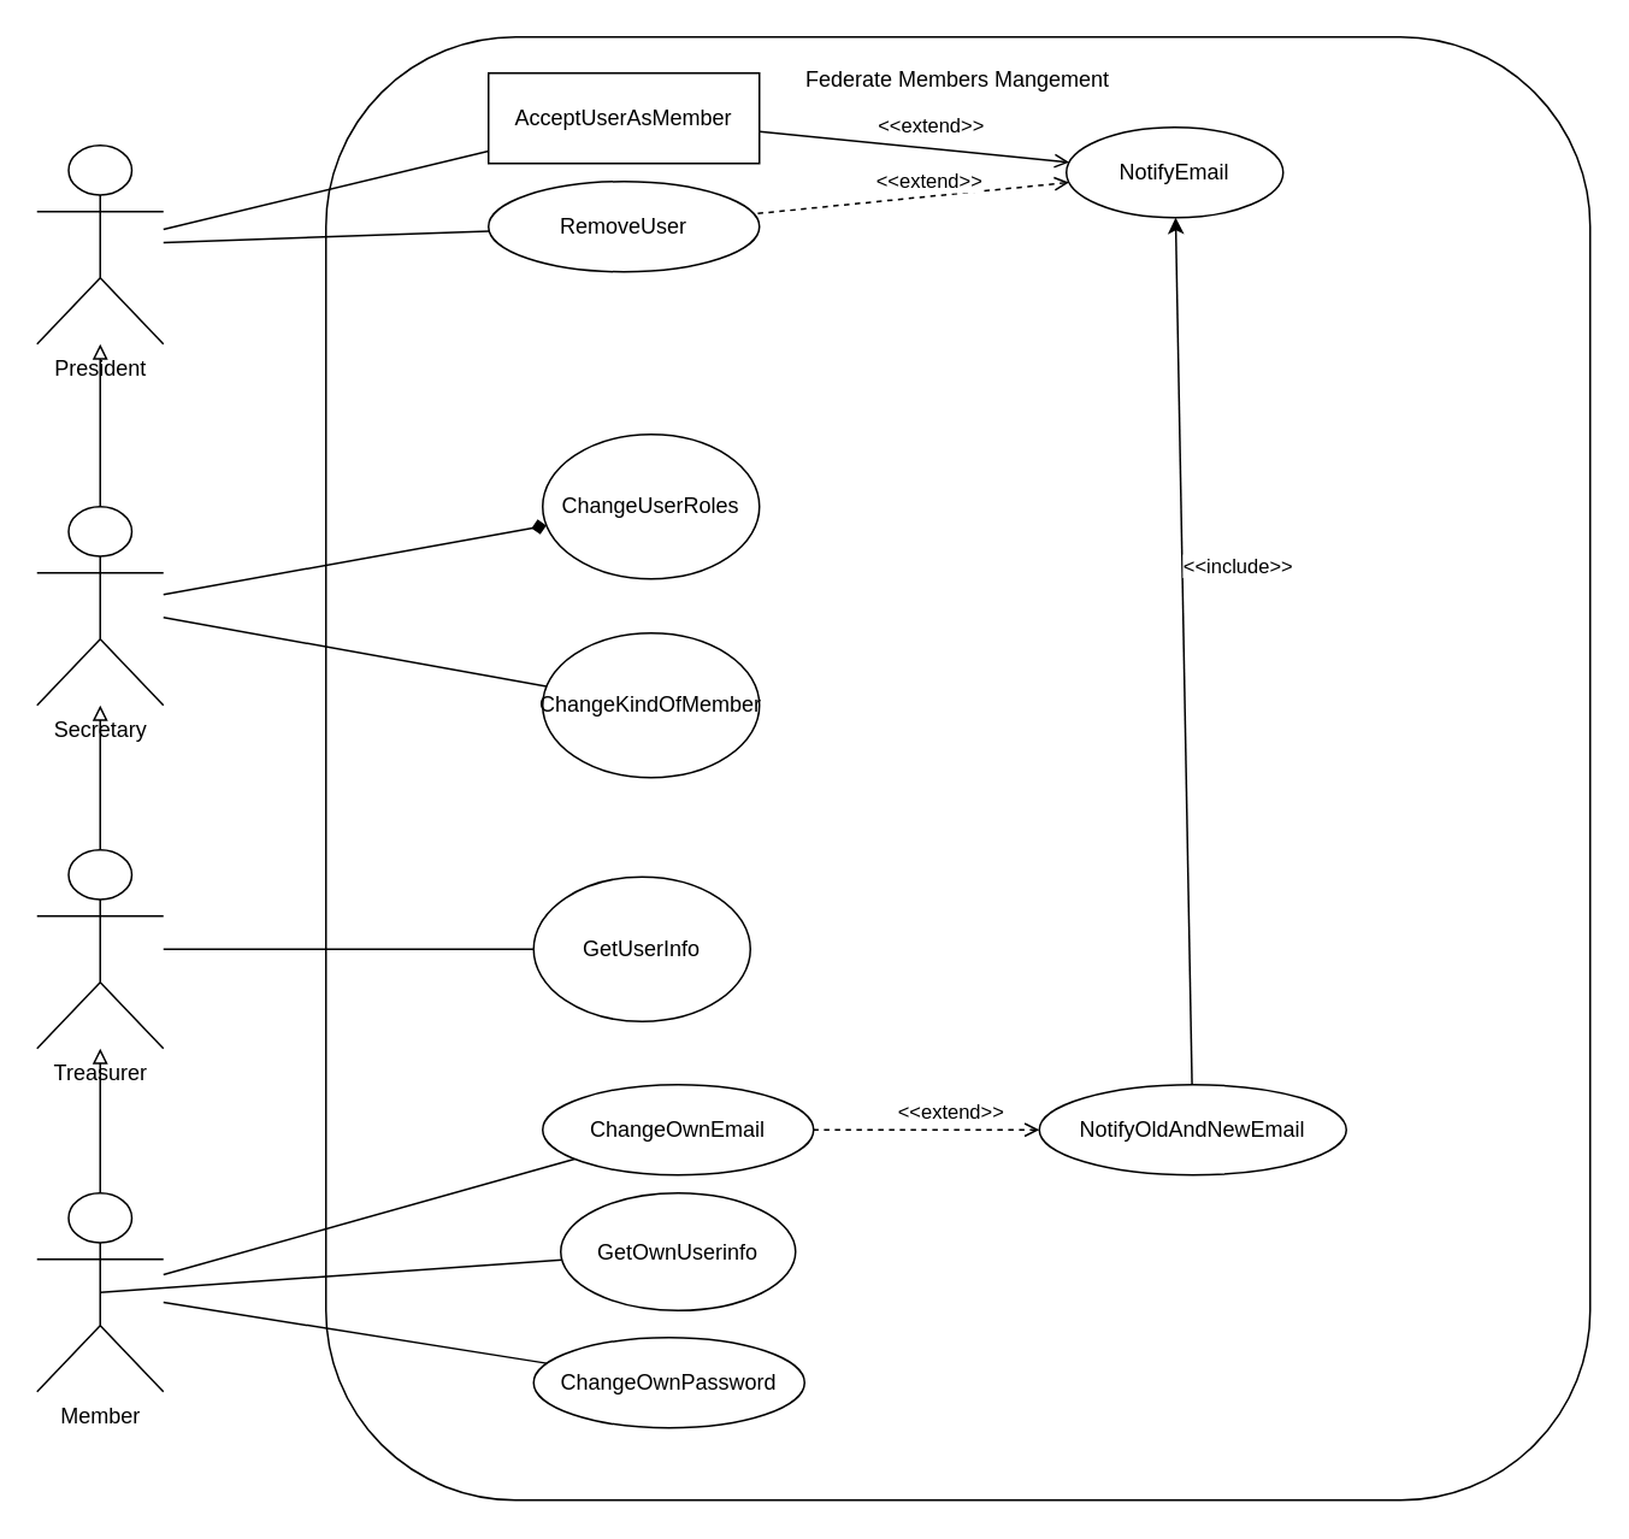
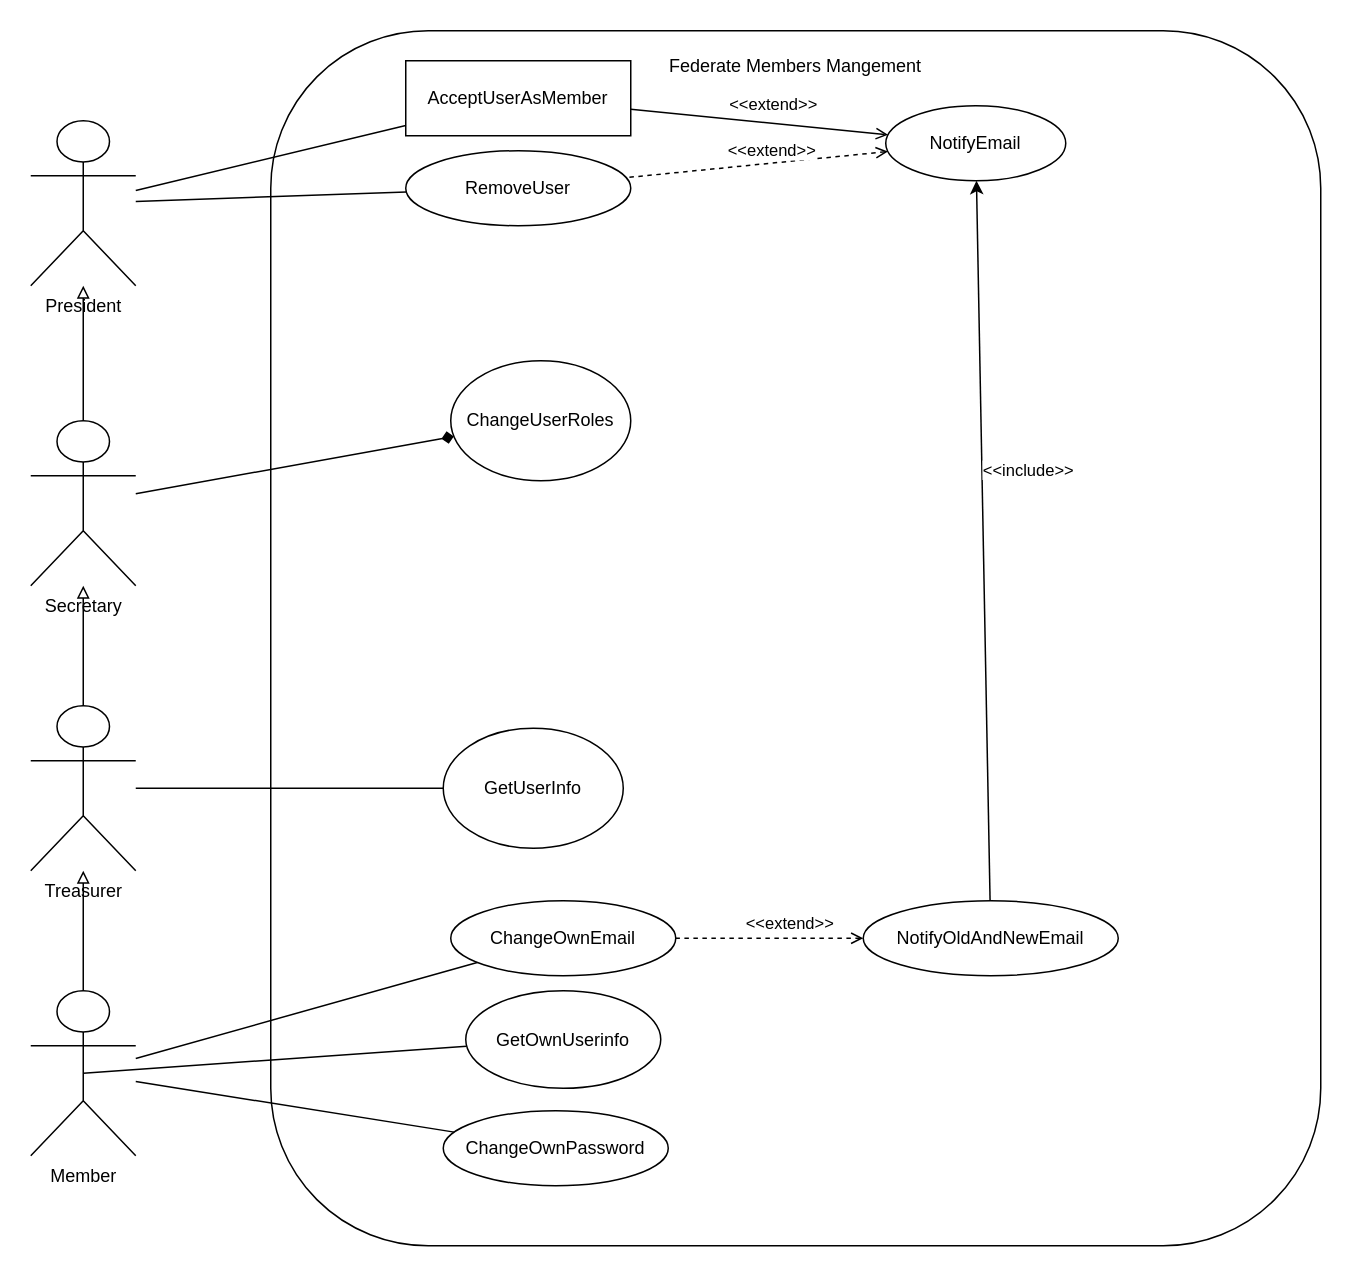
  <mxCell id="0" />
  <mxCell id="1" parent="0" />
  <mxCell id="2" value="&lt;div&gt;Federate Members Mangement&lt;/div&gt;&lt;div&gt;&lt;br&gt;&lt;/div&gt;&lt;div&gt;&lt;br&gt;&lt;/div&gt;&lt;div&gt;&lt;br&gt;&lt;/div&gt;&lt;div&gt;&lt;br&gt;&lt;/div&gt;&lt;div&gt;&lt;br&gt;&lt;/div&gt;&lt;div&gt;&lt;br&gt;&lt;/div&gt;&lt;div&gt;&lt;br&gt;&lt;/div&gt;&lt;div&gt;&lt;br&gt;&lt;/div&gt;&lt;div&gt;&lt;br&gt;&lt;/div&gt;&lt;div&gt;&lt;br&gt;&lt;/div&gt;&lt;div&gt;&lt;br&gt;&lt;/div&gt;&lt;div&gt;&lt;br&gt;&lt;/div&gt;&lt;div&gt;&lt;br&gt;&lt;/div&gt;&lt;div&gt;&lt;br&gt;&lt;/div&gt;&lt;div&gt;&lt;br&gt;&lt;/div&gt;&lt;div&gt;&lt;br&gt;&lt;/div&gt;&lt;div&gt;&lt;br&gt;&lt;/div&gt;&lt;div&gt;&lt;br&gt;&lt;/div&gt;&lt;div&gt;&lt;br&gt;&lt;/div&gt;&lt;div&gt;&lt;br&gt;&lt;/div&gt;&lt;div&gt;&lt;br&gt;&lt;/div&gt;&lt;div&gt;&lt;br&gt;&lt;/div&gt;&lt;div&gt;&lt;br&gt;&lt;/div&gt;&lt;div&gt;&lt;br&gt;&lt;/div&gt;&lt;div&gt;&lt;br&gt;&lt;/div&gt;&lt;div&gt;&lt;br&gt;&lt;/div&gt;&lt;div&gt;&lt;br&gt;&lt;/div&gt;&lt;div&gt;&lt;br&gt;&lt;/div&gt;&lt;div&gt;&lt;br&gt;&lt;/div&gt;&lt;div&gt;&lt;br&gt;&lt;/div&gt;&lt;div&gt;&lt;br&gt;&lt;/div&gt;&lt;div&gt;&lt;br&gt;&lt;/div&gt;&lt;div&gt;&lt;br&gt;&lt;/div&gt;&lt;div&gt;&lt;br&gt;&lt;/div&gt;&lt;div&gt;&lt;br&gt;&lt;/div&gt;&lt;div&gt;&lt;br&gt;&lt;/div&gt;&lt;div&gt;&lt;br&gt;&lt;/div&gt;&lt;div&gt;&lt;br&gt;&lt;/div&gt;&lt;div&gt;&lt;br&gt;&lt;/div&gt;&lt;div&gt;&lt;br&gt;&lt;/div&gt;&lt;div&gt;&lt;br&gt;&lt;/div&gt;&lt;div&gt;&lt;br&gt;&lt;/div&gt;&lt;div&gt;&lt;br&gt;&lt;/div&gt;&lt;div&gt;&lt;br&gt;&lt;/div&gt;&lt;div&gt;&lt;br&gt;&lt;/div&gt;&lt;div&gt;&lt;br&gt;&lt;/div&gt;&lt;div&gt;&lt;br&gt;&lt;/div&gt;&lt;div&gt;&lt;br&gt;&lt;/div&gt;&lt;div&gt;&lt;br&gt;&lt;/div&gt;&lt;div&gt;&lt;br&gt;&lt;/div&gt;&lt;div&gt;&lt;br&gt;&lt;/div&gt;&lt;div&gt;&lt;br&gt;&lt;/div&gt;&lt;div&gt;&lt;br&gt;&lt;/div&gt;" style="rounded=1;whiteSpace=wrap;html=1;" parent="1" vertex="1"><mxGeometry x="180" y="20" width="700" height="810" as="geometry" /></mxCell>
  <mxCell id="3" value="President" style="shape=umlActor;verticalLabelPosition=bottom;verticalAlign=top;html=1;outlineConnect=0;" parent="1" vertex="1"><mxGeometry x="20" y="80" width="70" height="110" as="geometry" /></mxCell>
  <mxCell id="4" value="Member" style="shape=umlActor;verticalLabelPosition=bottom;verticalAlign=top;html=1;outlineConnect=0;" parent="1" vertex="1"><mxGeometry x="20" y="660" width="70" height="110" as="geometry" /></mxCell>
  <mxCell id="5" value="Secretary" style="shape=umlActor;verticalLabelPosition=bottom;verticalAlign=top;html=1;outlineConnect=0;" parent="1" vertex="1"><mxGeometry x="20" y="280" width="70" height="110" as="geometry" /></mxCell>
  <mxCell id="6" value="ChangeUserRoles" style="ellipse;whiteSpace=wrap;html=1;" parent="1" vertex="1"><mxGeometry x="300" y="240" width="120" height="80" as="geometry" /></mxCell>
  <mxCell id="7" value="NotifyEmail" style="ellipse;whiteSpace=wrap;html=1;" parent="1" vertex="1"><mxGeometry x="590" y="70" width="120" height="50" as="geometry" /></mxCell>
  <mxCell id="8" value="" style="endArrow=none;html=1;rounded=0;dashed=1;startArrow=open;startFill=0;" parent="1" source="7" target="15" edge="1"><mxGeometry width="50" height="50" relative="1" as="geometry"><mxPoint x="510" y="421" as="sourcePoint" /><mxPoint x="400" y="360" as="targetPoint" /></mxGeometry></mxCell>
  <mxCell id="9" value="&amp;lt;&amp;lt;extend&amp;gt;&amp;gt;" style="edgeLabel;html=1;align=center;verticalAlign=middle;resizable=0;points=[];" parent="8" vertex="1" connectable="0"><mxGeometry x="0.147" y="1" relative="1" as="geometry"><mxPoint x="22" y="-12" as="offset" /></mxGeometry></mxCell>
  <mxCell id="10" value="" style="endArrow=block;html=1;rounded=0;endFill=0;" parent="1" source="4" target="12" edge="1"><mxGeometry width="50" height="50" relative="1" as="geometry"><mxPoint x="480" y="400" as="sourcePoint" /><mxPoint x="530" y="350" as="targetPoint" /></mxGeometry></mxCell>
  <mxCell id="11" value="" style="endArrow=block;html=1;rounded=0;endFill=0;" parent="1" source="5" target="3" edge="1"><mxGeometry width="50" height="50" relative="1" as="geometry"><mxPoint x="130" y="300" as="sourcePoint" /><mxPoint x="136" y="150" as="targetPoint" /></mxGeometry></mxCell>
  <mxCell id="12" value="Treasurer" style="shape=umlActor;verticalLabelPosition=bottom;verticalAlign=top;html=1;outlineConnect=0;" parent="1" vertex="1"><mxGeometry x="20" y="470" width="70" height="110" as="geometry" /></mxCell>
  <mxCell id="13" value="" style="endArrow=block;html=1;rounded=0;endFill=0;" parent="1" source="12" target="5" edge="1"><mxGeometry width="50" height="50" relative="1" as="geometry"><mxPoint x="35" y="575" as="sourcePoint" /><mxPoint x="15" y="540" as="targetPoint" /></mxGeometry></mxCell>
  <mxCell id="14" value="AcceptUserAsMember" style="whiteSpace=wrap;html=1;rounded=0;" parent="1" vertex="1"><mxGeometry x="270" y="40" width="150" height="50" as="geometry" /></mxCell>
  <mxCell id="15" value="RemoveUser" style="ellipse;whiteSpace=wrap;html=1;" parent="1" vertex="1"><mxGeometry x="270" y="100" width="150" height="50" as="geometry" /></mxCell>
  <mxCell id="16" value="" style="endArrow=none;html=1;rounded=0;" parent="1" source="3" target="15" edge="1"><mxGeometry width="50" height="50" relative="1" as="geometry"><mxPoint x="480" y="400" as="sourcePoint" /><mxPoint x="530" y="350" as="targetPoint" /></mxGeometry></mxCell>
  <mxCell id="17" value="" style="endArrow=none;html=1;rounded=0;" parent="1" source="3" target="14" edge="1"><mxGeometry width="50" height="50" relative="1" as="geometry"><mxPoint x="65" y="345" as="sourcePoint" /><mxPoint x="308" y="244" as="targetPoint" /></mxGeometry></mxCell>
  <mxCell id="18" value="GetOwnUserinfo" style="ellipse;whiteSpace=wrap;html=1;" parent="1" vertex="1"><mxGeometry x="310" y="660" width="130" height="65" as="geometry" /></mxCell>
  <mxCell id="19" value="" style="endArrow=none;html=1;rounded=0;exitX=0.5;exitY=0.5;exitDx=0;exitDy=0;exitPerimeter=0;" parent="1" source="4" target="18" edge="1"><mxGeometry width="50" height="50" relative="1" as="geometry"><mxPoint x="480" y="400" as="sourcePoint" /><mxPoint x="530" y="350" as="targetPoint" /></mxGeometry></mxCell>
  <mxCell id="20" value="" style="endArrow=diamond;html=1;rounded=0;" parent="1" source="5" target="6" edge="1"><mxGeometry width="50" height="50" relative="1" as="geometry"><mxPoint x="140" y="330" as="sourcePoint" /><mxPoint x="303" y="263" as="targetPoint" /></mxGeometry></mxCell>
- <mxCell id="21" value="ChangeKindOfMember" style="ellipse;whiteSpace=wrap;html=1;" vertex="1" parent="1"><mxGeometry x="300" y="350" width="120" height="80" as="geometry" /></mxCell>
- <mxCell id="22" value="" style="endArrow=none;html=1;rounded=0;" edge="1" parent="1" source="5" target="21"><mxGeometry width="50" height="50" relative="1" as="geometry"><mxPoint x="65" y="345" as="sourcePoint" /><mxPoint x="312" y="300" as="targetPoint" /></mxGeometry></mxCell>
  <mxCell id="23" value="GetUserInfo" style="ellipse;whiteSpace=wrap;html=1;" vertex="1" parent="1"><mxGeometry x="295" y="485" width="120" height="80" as="geometry" /></mxCell>
  <mxCell id="24" value="" style="endArrow=none;html=1;rounded=0;" edge="1" parent="1" source="12" target="23"><mxGeometry width="50" height="50" relative="1" as="geometry"><mxPoint x="100" y="351" as="sourcePoint" /><mxPoint x="312" y="390" as="targetPoint" /></mxGeometry></mxCell>
  <mxCell id="25" value="" style="endArrow=none;html=1;rounded=0;dashed=0;startArrow=open;startFill=0;" edge="1" parent="1" source="7" target="14"><mxGeometry width="50" height="50" relative="1" as="geometry"><mxPoint x="613" y="198" as="sourcePoint" /><mxPoint x="425" y="174" as="targetPoint" /></mxGeometry></mxCell>
  <mxCell id="26" value="&amp;lt;&amp;lt;extend&amp;gt;&amp;gt;" style="edgeLabel;html=1;align=center;verticalAlign=middle;resizable=0;points=[];" vertex="1" connectable="0" parent="25"><mxGeometry x="0.147" y="1" relative="1" as="geometry"><mxPoint x="22" y="-12" as="offset" /></mxGeometry></mxCell>
  <mxCell id="27" value="ChangeOwnEmail" style="ellipse;whiteSpace=wrap;html=1;" vertex="1" parent="1"><mxGeometry x="300" y="600" width="150" height="50" as="geometry" /></mxCell>
  <mxCell id="28" value="" style="endArrow=none;html=1;rounded=0;" edge="1" parent="1" source="4" target="27"><mxGeometry width="50" height="50" relative="1" as="geometry"><mxPoint x="310" y="530" as="sourcePoint" /><mxPoint x="360" y="480" as="targetPoint" /></mxGeometry></mxCell>
  <mxCell id="29" value="NotifyOldAndNewEmail" style="ellipse;whiteSpace=wrap;html=1;" vertex="1" parent="1"><mxGeometry x="575" y="600" width="170" height="50" as="geometry" /></mxCell>
  <mxCell id="30" value="" style="endArrow=classic;html=1;rounded=0;" edge="1" parent="1" source="29" target="7"><mxGeometry width="50" height="50" relative="1" as="geometry"><mxPoint x="400" y="310" as="sourcePoint" /><mxPoint x="400" y="265" as="targetPoint" /><Array as="points" /></mxGeometry></mxCell>
  <mxCell id="31" value="&amp;lt;&amp;lt;include&amp;gt;&amp;gt;" style="edgeLabel;html=1;align=center;verticalAlign=middle;resizable=0;points=[];" vertex="1" connectable="0" parent="30"><mxGeometry x="0.2" y="2" relative="1" as="geometry"><mxPoint x="32" as="offset" /></mxGeometry></mxCell>
  <mxCell id="32" value="" style="endArrow=none;html=1;rounded=0;dashed=1;startArrow=open;startFill=0;" edge="1" parent="1" source="29" target="27"><mxGeometry width="50" height="50" relative="1" as="geometry"><mxPoint x="617" y="193" as="sourcePoint" /><mxPoint x="417" y="149" as="targetPoint" /></mxGeometry></mxCell>
  <mxCell id="33" value="&amp;lt;&amp;lt;extend&amp;gt;&amp;gt;" style="edgeLabel;html=1;align=center;verticalAlign=middle;resizable=0;points=[];" vertex="1" connectable="0" parent="32"><mxGeometry x="0.147" y="1" relative="1" as="geometry"><mxPoint x="22" y="-12" as="offset" /></mxGeometry></mxCell>
  <mxCell id="34" value="ChangeOwnPassword" style="ellipse;whiteSpace=wrap;html=1;" vertex="1" parent="1"><mxGeometry x="295" y="740" width="150" height="50" as="geometry" /></mxCell>
  <mxCell id="35" value="" style="endArrow=none;html=1;rounded=0;" edge="1" parent="1" source="4" target="34"><mxGeometry width="50" height="50" relative="1" as="geometry"><mxPoint x="65" y="725" as="sourcePoint" /><mxPoint x="320" y="725" as="targetPoint" /></mxGeometry></mxCell>
